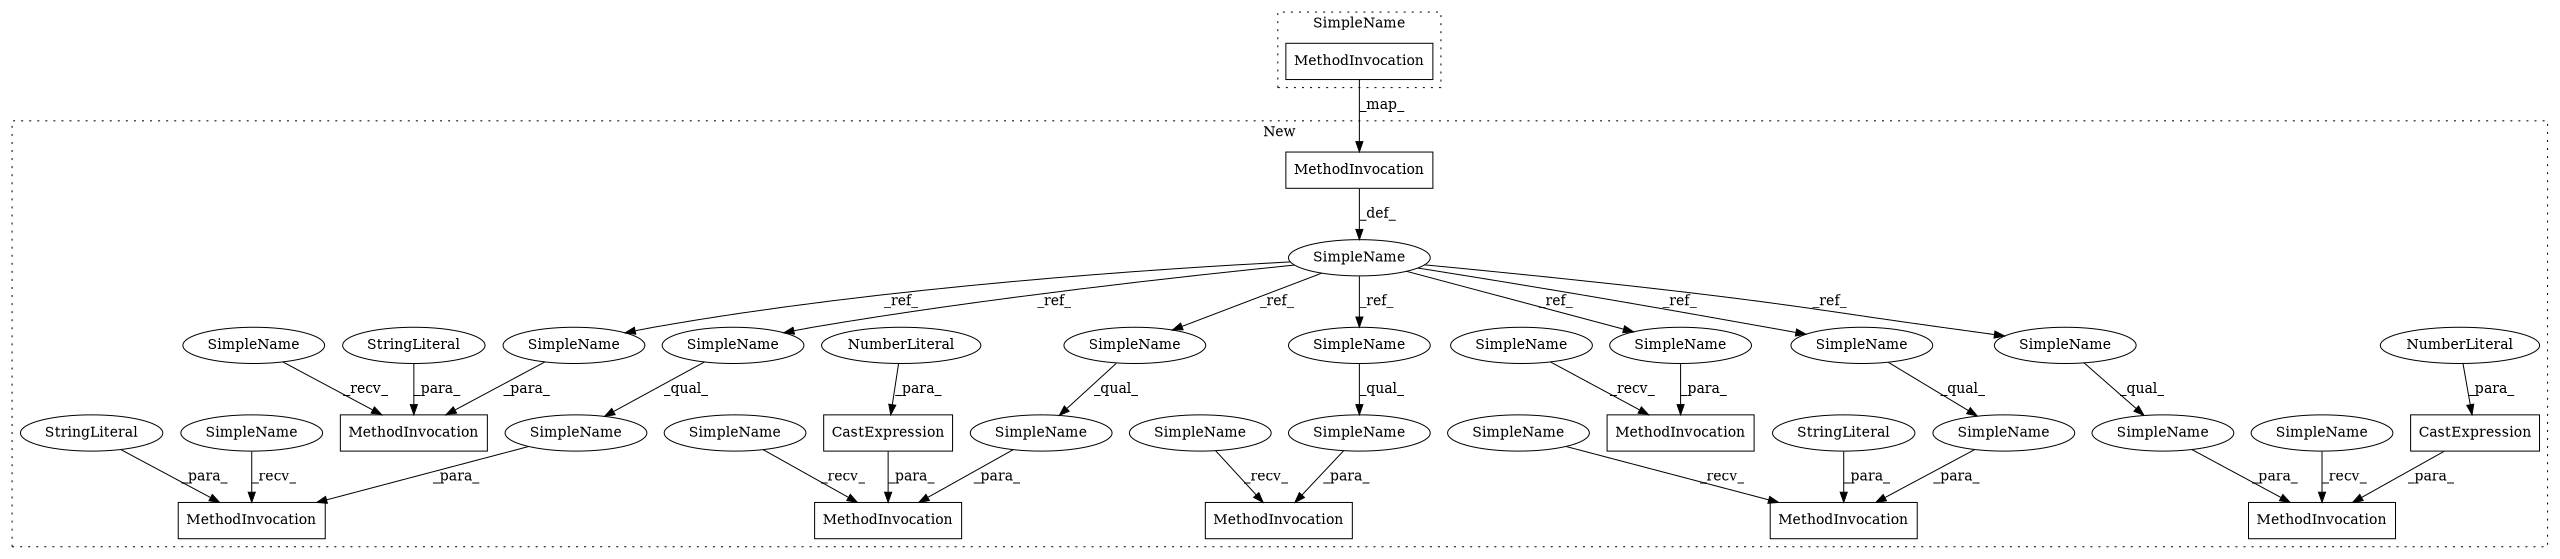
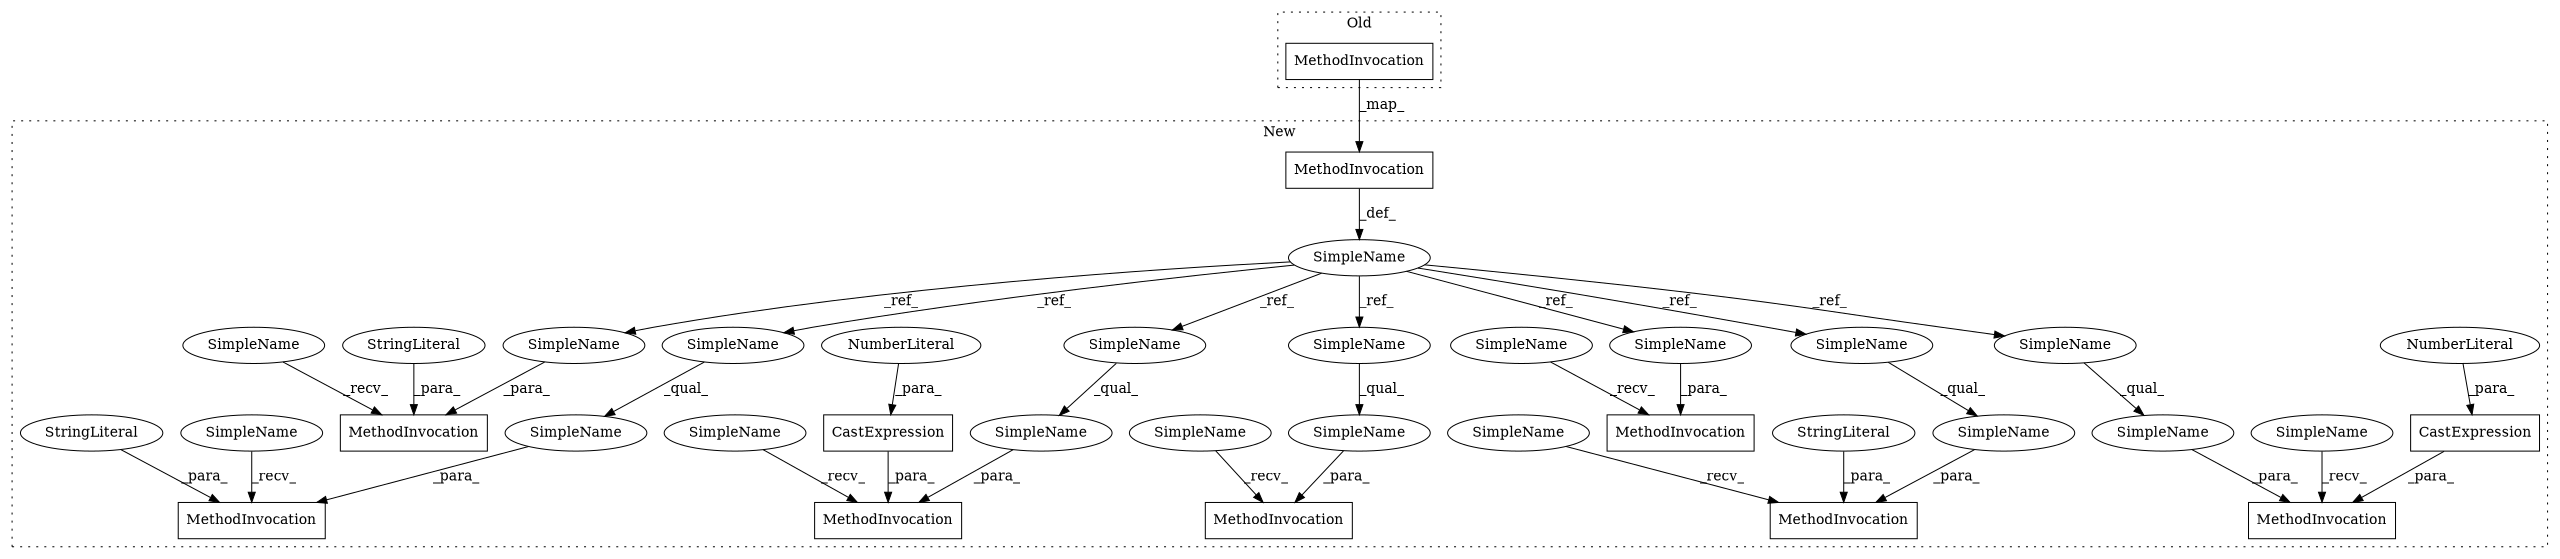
  digraph {
    node [a=42 l=6 s=7346 shape=ellipse]
    n1 [a=11 label=CastExpression s=7332 shape=box]
    n2 [a=11 label=CastExpression s=7398 shape=box]
    n3 [a=32 l="6,1" label=MethodInvocation s="7392,7437" shape=box]
    n4 [a=32 l="5,1" label=MethodInvocation s="7459,7498" shape=box]
    n5 [a=32 l="36,1" label=MethodInvocation s="6979,7038" shape=box]
    n6 [a=32 l="6,1" label=MethodInvocation s="7154,7228" shape=box]
    n7 [a=32 l="5,38" label=MethodInvocation s="7073,7095" shape=box]
    n8 [a=32 l="6,30" label=MethodInvocation s="7520,7548" shape=box]
    n9 [a=32 l="6,1" label=MethodInvocation s="7326,7370" shape=box]
    n10 [a=32 l="6,1" label=MethodInvocation s="7250,7304" shape=box]
    n11 [a=34 label=NumberLiteral s=7338]
    n12 [a=34 l=4 label=NumberLiteral s=7404]
    n13 [l=24 label=SimpleName]
    n14 [label=SimpleName s=7147]
    n15 [l=29 label=SimpleName s=7199]
    n16 [label=SimpleName s=7319]
    n17 [l=17 label=SimpleName s=7531]
    n18 [label=SimpleName s=7066]
    n19 [l=17 label=SimpleName s=6947]
    n20 [label=SimpleName s=7243]
    n21 [l=17 label=SimpleName s=7464]
    n22 [l=17 label=SimpleName s=7199]
    n23 [l=17 label=SimpleName s=7078]
    n24 [l=27 label=SimpleName s=7410]
    n25 [label=SimpleName s=7452]
    n26 [label=SimpleName s=7385]
    n27 [l=34 label=SimpleName s=7464]
    n28 [l=17 label=SimpleName]
    n29 [l=17 label=SimpleName s=7410]
    n30 [l=17 label=SimpleName s=7272]
    n31 [label=SimpleName s=7513]
    n32 [l=32 label=SimpleName s=7272]
    n33 [a=45 l=3 label=StringLiteral s=7526]
    n34 [a=45 l=14 label=StringLiteral s=7256]
    n35 [a=45 l=37 label=StringLiteral s=7160]
    n36 [a=32 l="6,1" label=MethodInvocation s="6274,6303" shape=box]
    subgraph cluster_1 {
      label=New
      style=dotted
      n1
      n2
      n3
      n4
      n5
      n6
      n7
      n8
      n9
      n10
      n11
      n12
      n13
      n14
      n15
      n16
      n17
      n18
      n19
      n20
      n21
      n22
      n23
      n24
      n25
      n26
      n27
      n28
      n29
      n30
      n31
      n32
      n33
      n34
      n35
    }
    subgraph cluster_2 {
-     label=SimpleName
+     label=Old
      style=dotted
      n36
    }
    n1 -> n9 [label=_para_]
    n2 -> n3 [label=_para_]
    n5 -> n19 [label=_def_]
    n11 -> n1 [label=_para_]
    n12 -> n2 [label=_para_]
    n13 -> n9 [label=_para_]
    n14 -> n6 [label=_recv_]
    n15 -> n6 [label=_para_]
    n16 -> n9 [label=_recv_]
    n17 -> n8 [label=_para_]
    n18 -> n7 [label=_recv_]
    n19 -> n17 [label=_ref_]
    n19 -> n21 [label=_ref_]
    n19 -> n22 [label=_ref_]
    n19 -> n23 [label=_ref_]
    n19 -> n28 [label=_ref_]
    n19 -> n29 [label=_ref_]
    n19 -> n30 [label=_ref_]
    n20 -> n10 [label=_recv_]
    n21 -> n27 [label=_qual_]
    n22 -> n15 [label=_qual_]
    n23 -> n7 [label=_para_]
    n24 -> n3 [label=_para_]
    n25 -> n4 [label=_recv_]
    n26 -> n3 [label=_recv_]
    n27 -> n4 [label=_para_]
    n28 -> n13 [label=_qual_]
    n29 -> n24 [label=_qual_]
    n30 -> n32 [label=_qual_]
    n31 -> n8 [label=_recv_]
    n32 -> n10 [label=_para_]
    n33 -> n8 [label=_para_]
    n34 -> n10 [label=_para_]
    n35 -> n6 [label=_para_]
    n36 -> n5 [label=_map_]
  }
